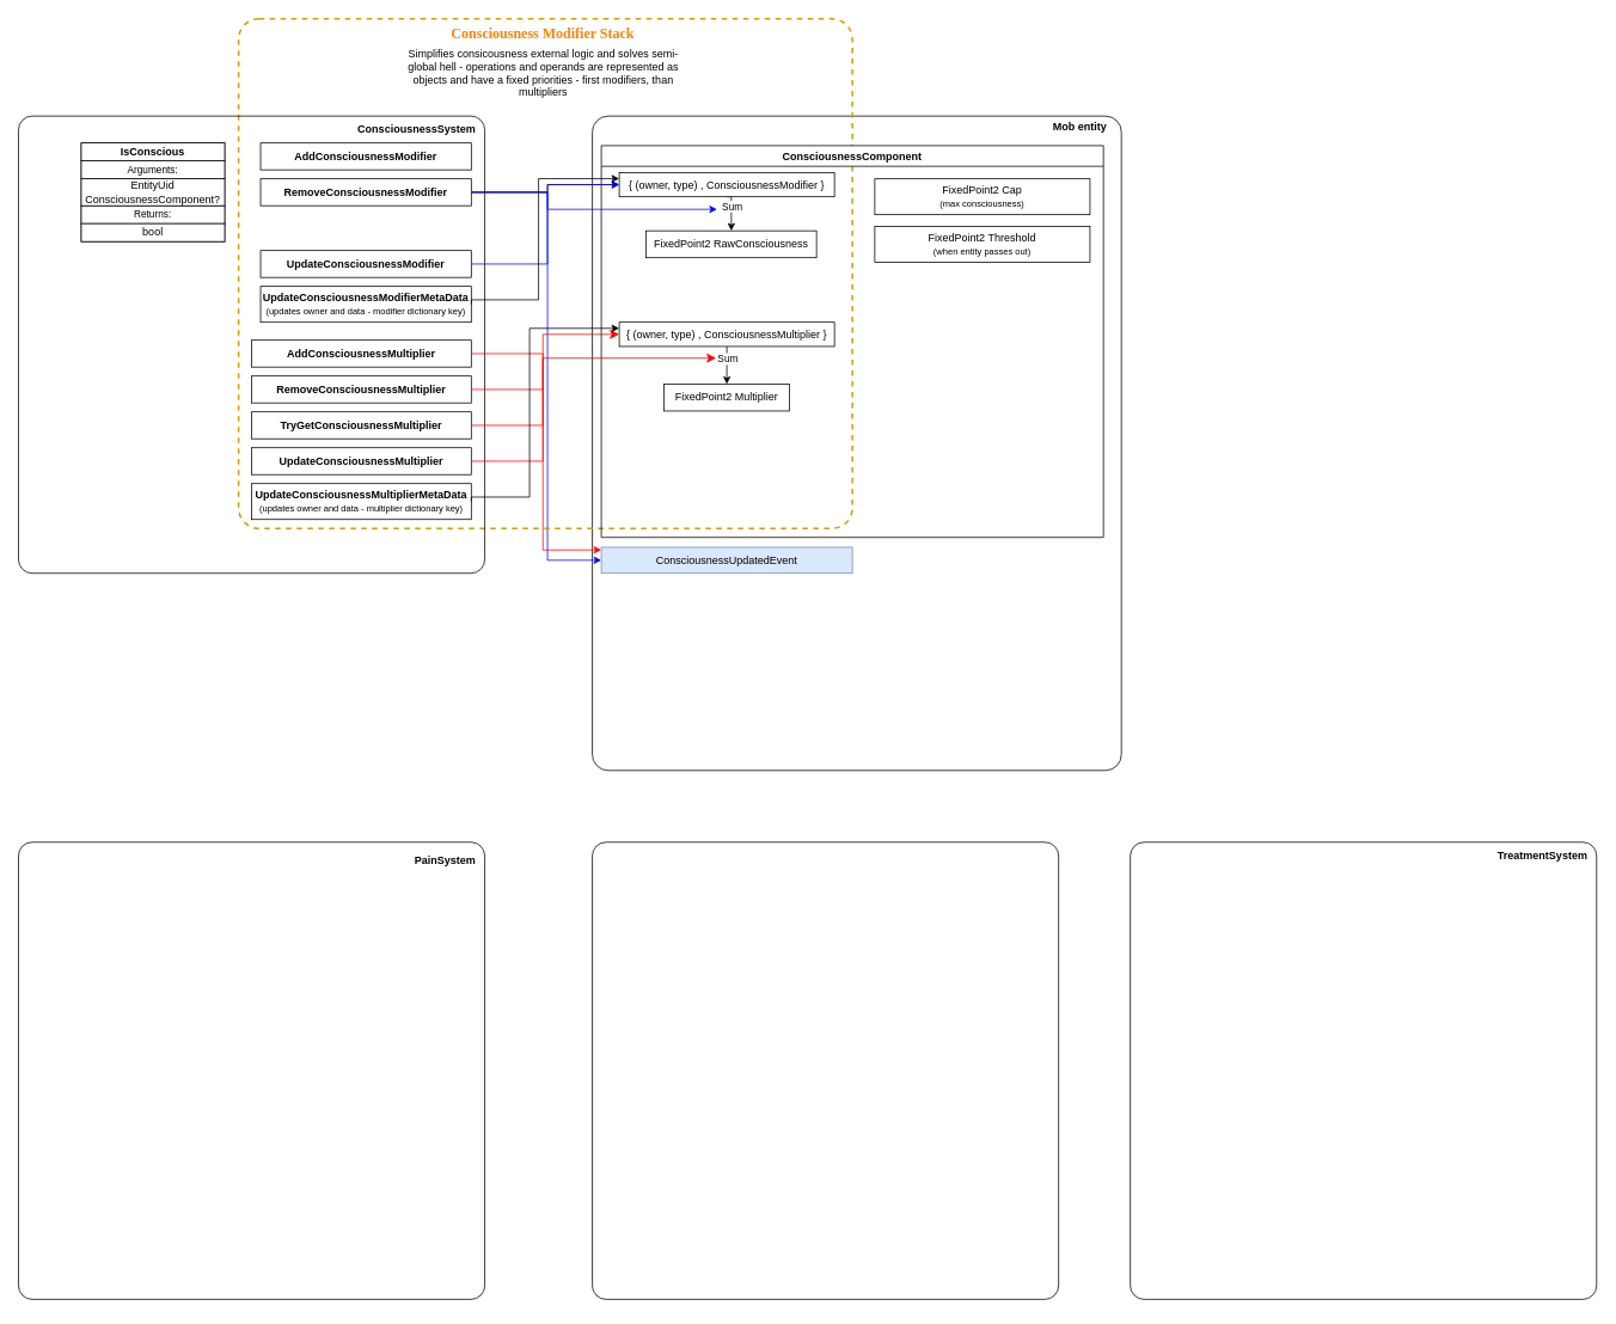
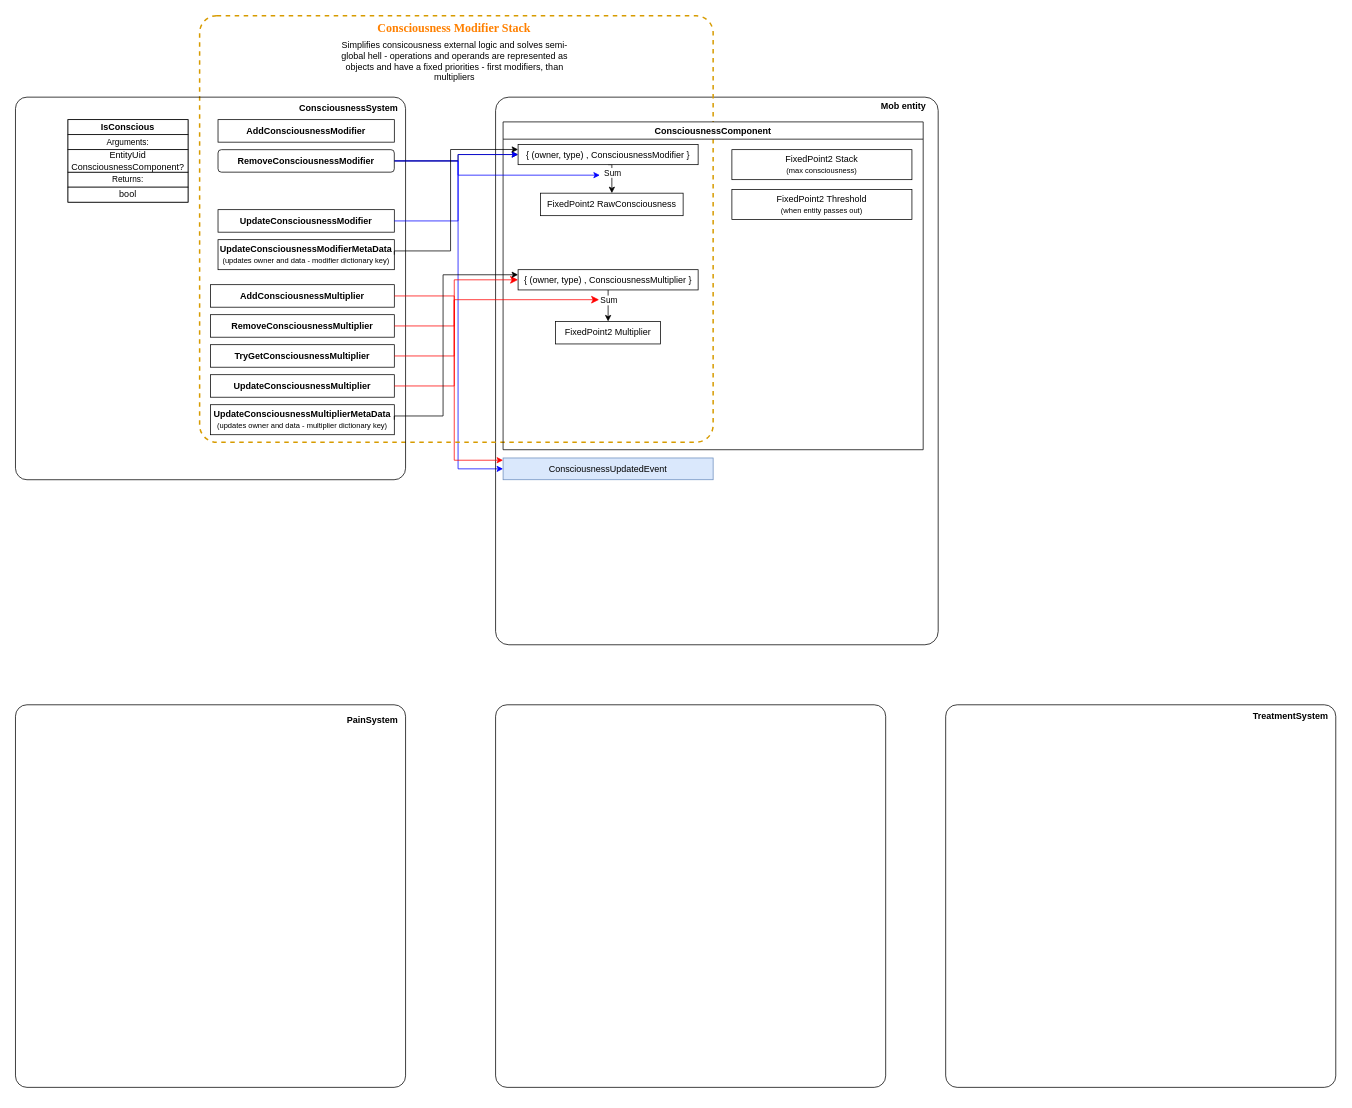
  <mxCell id="0" />
  <mxCell id="1" parent="0" />
  <mxCell id="2" style="edgeStyle=orthogonalEdgeStyle;rounded=0;orthogonalLoop=1;jettySize=auto;html=1;exitX=1;exitY=0.5;exitDx=0;exitDy=0;entryX=0;entryY=0.5;entryDx=0;entryDy=0;strokeColor=#0000FF;" parent="1" source="10" target="56" edge="1"><mxGeometry relative="1" as="geometry"><Array as="points"><mxPoint x="610" y="214" /><mxPoint x="610" y="625" /></Array></mxGeometry></mxCell>
  <mxCell id="3" value="" style="rounded=1;whiteSpace=wrap;html=1;fillColor=none;arcSize=3;" parent="1" vertex="1"><mxGeometry x="660" y="129" width="590" height="730" as="geometry" /></mxCell>
  <mxCell id="4" value="" style="rounded=1;whiteSpace=wrap;html=1;fillColor=none;arcSize=4;dashed=1;strokeWidth=2;strokeColor=#d79b00;" parent="1" vertex="1"><mxGeometry x="265.48" y="20.5" width="684.52" height="568.5" as="geometry" /></mxCell>
  <mxCell id="5" value="Consciousness Modifier Stack" style="text;html=1;strokeColor=none;fillColor=none;align=center;verticalAlign=top;whiteSpace=wrap;rounded=0;fontStyle=1;fontSize=16;fontColor=#FF8000;labelBorderColor=none;fontFamily=Tahoma;" parent="1" vertex="1"><mxGeometry x="260" y="20.5" width="689.855" height="31.965" as="geometry" /></mxCell>
  <mxCell id="6" value="" style="group;fontStyle=1" parent="1" vertex="1" connectable="0"><mxGeometry x="20" y="129" width="520" height="510" as="geometry" /></mxCell>
  <mxCell id="7" value="" style="rounded=1;whiteSpace=wrap;html=1;fillColor=none;arcSize=3;" parent="6" vertex="1"><mxGeometry width="520" height="510" as="geometry" /></mxCell>
  <mxCell id="8" value="ConsciousnessSystem" style="text;html=1;strokeColor=none;fillColor=none;align=right;verticalAlign=middle;whiteSpace=wrap;rounded=0;fontStyle=1" parent="6" vertex="1"><mxGeometry x="452" width="60" height="30" as="geometry" /></mxCell>
  <mxCell id="9" value="&lt;b&gt;AddConsciousnessModifier&lt;/b&gt;" style="rounded=0;whiteSpace=wrap;html=1;" parent="6" vertex="1"><mxGeometry x="270" y="30" width="235" height="30" as="geometry" /></mxCell>
- <mxCell id="10" value="&lt;b&gt;RemoveConsciousnessModifier&lt;/b&gt;" style="rounded=0;whiteSpace=wrap;html=1;" parent="6" vertex="1"><mxGeometry x="270" y="70" width="235" height="30" as="geometry" /></mxCell>
+ <mxCell id="10" value="&lt;b&gt;RemoveConsciousnessModifier&lt;/b&gt;" style="whiteSpace=wrap;html=1;rounded=1;" parent="6" vertex="1"><mxGeometry x="270" y="70" width="235" height="30" as="geometry" /></mxCell>
  <mxCell id="11" value="&lt;b&gt;UpdateConsciousnessModifier&lt;/b&gt;" style="rounded=0;whiteSpace=wrap;html=1;" parent="6" vertex="1"><mxGeometry x="270" y="150" width="235" height="30" as="geometry" /></mxCell>
  <mxCell id="12" value="&lt;b&gt;UpdateConsciousnessModifierMetaData&lt;/b&gt;&lt;br&gt;&lt;font style=&quot;font-size: 10px;&quot;&gt;(updates owner and data - modifier dictionary key)&lt;/font&gt;" style="rounded=0;whiteSpace=wrap;html=1;" parent="6" vertex="1"><mxGeometry x="270" y="190" width="235" height="40" as="geometry" /></mxCell>
  <mxCell id="13" value="" style="group" parent="6" vertex="1" connectable="0"><mxGeometry x="70" y="30" width="160" height="110" as="geometry" /></mxCell>
  <mxCell id="14" value="" style="rounded=0;whiteSpace=wrap;html=1;" parent="13" vertex="1"><mxGeometry width="160" height="110" as="geometry" /></mxCell>
  <mxCell id="15" value="IsConscious" style="rounded=0;whiteSpace=wrap;html=1;fontStyle=1;container=0;" parent="13" vertex="1"><mxGeometry width="160" height="20" as="geometry" /></mxCell>
  <mxCell id="16" value="Arguments:" style="rounded=0;whiteSpace=wrap;html=1;fontSize=11;" parent="13" vertex="1"><mxGeometry y="20" width="160" height="20" as="geometry" /></mxCell>
  <mxCell id="17" value="Returns:" style="rounded=0;whiteSpace=wrap;html=1;fontSize=11;" parent="13" vertex="1"><mxGeometry y="70" width="160" height="20" as="geometry" /></mxCell>
  <mxCell id="18" value="bool" style="rounded=0;whiteSpace=wrap;html=1;" parent="13" vertex="1"><mxGeometry y="90" width="160" height="20" as="geometry" /></mxCell>
  <mxCell id="19" value="EntityUid&lt;br&gt;ConsciousnessComponent?" style="rounded=0;whiteSpace=wrap;html=1;" parent="13" vertex="1"><mxGeometry y="40" width="160" height="30" as="geometry" /></mxCell>
  <mxCell id="20" value="&lt;b&gt;AddConsciousnessMultiplier&lt;/b&gt;" style="rounded=0;whiteSpace=wrap;html=1;" parent="6" vertex="1"><mxGeometry x="260" y="250" width="245" height="30" as="geometry" /></mxCell>
  <mxCell id="21" value="&lt;b&gt;TryGetConsciousnessMultiplier&lt;/b&gt;" style="rounded=0;whiteSpace=wrap;html=1;" parent="6" vertex="1"><mxGeometry x="260" y="330" width="245" height="30" as="geometry" /></mxCell>
  <mxCell id="22" value="&lt;b&gt;RemoveConsciousnessMultiplier&lt;/b&gt;" style="rounded=0;whiteSpace=wrap;html=1;" parent="6" vertex="1"><mxGeometry x="260" y="290" width="245" height="30" as="geometry" /></mxCell>
  <mxCell id="23" value="&lt;b&gt;UpdateConsciousnessMultiplier&lt;/b&gt;" style="rounded=0;whiteSpace=wrap;html=1;" parent="6" vertex="1"><mxGeometry x="260" y="370" width="245" height="30" as="geometry" /></mxCell>
  <mxCell id="24" value="&lt;b&gt;UpdateConsciousnessMultiplierMetaData&lt;br&gt;&lt;/b&gt;&lt;font style=&quot;font-size: 10px;&quot;&gt;(updates owner and data - multiplier dictionary key)&lt;/font&gt;&lt;b&gt;&lt;br&gt;&lt;/b&gt;" style="rounded=0;whiteSpace=wrap;html=1;" parent="6" vertex="1"><mxGeometry x="260" y="410" width="245" height="40" as="geometry" /></mxCell>
  <mxCell id="25" value="ConsciousnessComponent" style="swimlane;whiteSpace=wrap;html=1;" parent="1" vertex="1"><mxGeometry x="670" y="162" width="560" height="437" as="geometry"><mxRectangle x="740" y="173" width="140" height="30" as="alternateBounds" /></mxGeometry></mxCell>
  <mxCell id="26" value="" style="group" parent="1" vertex="1" connectable="0"><mxGeometry x="20" y="945" width="520" height="510" as="geometry" /></mxCell>
  <mxCell id="27" value="" style="rounded=1;whiteSpace=wrap;html=1;fillColor=none;arcSize=3;" parent="26" vertex="1"><mxGeometry y="-6" width="520" height="510" as="geometry" /></mxCell>
  <mxCell id="28" value="PainSystem" style="text;html=1;strokeColor=none;fillColor=none;align=right;verticalAlign=middle;whiteSpace=wrap;rounded=0;fontStyle=1" parent="26" vertex="1"><mxGeometry x="452" width="60" height="30" as="geometry" /></mxCell>
  <mxCell id="29" value="" style="group" parent="1" vertex="1" connectable="0"><mxGeometry x="660" y="939" width="520" height="510" as="geometry" /></mxCell>
  <mxCell id="30" value="" style="rounded=1;whiteSpace=wrap;html=1;fillColor=none;arcSize=3;" parent="29" vertex="1"><mxGeometry width="520" height="510" as="geometry" /></mxCell>
  <mxCell id="31" value="" style="group" parent="1" vertex="1" connectable="0"><mxGeometry x="1260" y="939" width="520" height="510" as="geometry" /></mxCell>
  <mxCell id="32" value="" style="rounded=1;whiteSpace=wrap;html=1;fillColor=none;arcSize=3;" parent="31" vertex="1"><mxGeometry width="520" height="510" as="geometry" /></mxCell>
  <mxCell id="33" value="TreatmentSystem" style="text;html=1;strokeColor=none;fillColor=none;align=right;verticalAlign=middle;whiteSpace=wrap;rounded=0;fontStyle=1" parent="31" vertex="1"><mxGeometry x="452" width="60" height="30" as="geometry" /></mxCell>
  <mxCell id="34" style="edgeStyle=orthogonalEdgeStyle;rounded=0;orthogonalLoop=1;jettySize=auto;html=1;exitX=0.5;exitY=1;exitDx=0;exitDy=0;entryX=0.5;entryY=0;entryDx=0;entryDy=0;" parent="1" source="36" target="40" edge="1"><mxGeometry relative="1" as="geometry" /></mxCell>
  <mxCell id="35" value="Sum" style="edgeLabel;html=1;align=center;verticalAlign=middle;resizable=0;points=[];" parent="34" vertex="1" connectable="0"><mxGeometry x="-0.289" relative="1" as="geometry"><mxPoint as="offset" /></mxGeometry></mxCell>
  <mxCell id="36" value="{ (owner, type) , ConsciousnessModifier }" style="rounded=0;whiteSpace=wrap;html=1;" parent="1" vertex="1"><mxGeometry x="690" y="192" width="240" height="27" as="geometry" /></mxCell>
  <mxCell id="37" style="edgeStyle=orthogonalEdgeStyle;rounded=0;orthogonalLoop=1;jettySize=auto;html=1;exitX=0.5;exitY=1;exitDx=0;exitDy=0;entryX=0.5;entryY=0;entryDx=0;entryDy=0;" parent="1" source="39" target="41" edge="1"><mxGeometry relative="1" as="geometry" /></mxCell>
  <mxCell id="38" value="Sum" style="edgeLabel;html=1;align=center;verticalAlign=middle;resizable=0;points=[];" parent="37" vertex="1" connectable="0"><mxGeometry x="-0.358" relative="1" as="geometry"><mxPoint as="offset" /></mxGeometry></mxCell>
  <mxCell id="39" value="{ (owner, type) , ConsciousnessMultiplier }" style="rounded=0;whiteSpace=wrap;html=1;" parent="1" vertex="1"><mxGeometry x="690" y="359" width="240" height="27" as="geometry" /></mxCell>
  <mxCell id="40" value="FixedPoint2 RawConsciousness" style="rounded=0;whiteSpace=wrap;html=1;" parent="1" vertex="1"><mxGeometry x="720" y="257" width="190" height="30" as="geometry" /></mxCell>
  <mxCell id="41" value="FixedPoint2 Multiplier" style="rounded=0;whiteSpace=wrap;html=1;" parent="1" vertex="1"><mxGeometry x="740" y="428" width="140" height="30" as="geometry" /></mxCell>
- <mxCell id="42" value="FixedPoint2 Cap&lt;br&gt;&lt;font style=&quot;font-size: 10px;&quot;&gt;(max consciousness)&lt;/font&gt;" style="rounded=0;whiteSpace=wrap;html=1;" parent="1" vertex="1"><mxGeometry x="975" y="199" width="240" height="40" as="geometry" /></mxCell>
+ <mxCell id="42" value="FixedPoint2 Stack&lt;br&gt;&lt;font style=&quot;font-size: 10px;&quot;&gt;(max consciousness)&lt;/font&gt;" style="rounded=0;whiteSpace=wrap;html=1;" parent="1" vertex="1"><mxGeometry x="975" y="199" width="240" height="40" as="geometry" /></mxCell>
  <mxCell id="43" value="FixedPoint2 Threshold&lt;br&gt;&lt;font style=&quot;font-size: 10px;&quot;&gt;(when entity passes out)&lt;/font&gt;" style="rounded=0;whiteSpace=wrap;html=1;" parent="1" vertex="1"><mxGeometry x="975" y="252" width="240" height="40" as="geometry" /></mxCell>
  <mxCell id="44" style="edgeStyle=orthogonalEdgeStyle;rounded=0;orthogonalLoop=1;jettySize=auto;html=1;exitX=1;exitY=0.5;exitDx=0;exitDy=0;entryX=0;entryY=0.5;entryDx=0;entryDy=0;" parent="1" source="10" target="36" edge="1"><mxGeometry relative="1" as="geometry"><Array as="points"><mxPoint x="610" y="214" /><mxPoint x="610" y="206" /></Array></mxGeometry></mxCell>
  <mxCell id="45" style="edgeStyle=orthogonalEdgeStyle;rounded=0;orthogonalLoop=1;jettySize=auto;html=1;exitX=1;exitY=0.5;exitDx=0;exitDy=0;entryX=0;entryY=0.5;entryDx=0;entryDy=0;strokeColor=#0000FF;" parent="1" source="11" target="36" edge="1"><mxGeometry relative="1" as="geometry"><Array as="points"><mxPoint x="610" y="294" /><mxPoint x="610" y="206" /></Array></mxGeometry></mxCell>
  <mxCell id="46" style="edgeStyle=orthogonalEdgeStyle;rounded=0;orthogonalLoop=1;jettySize=auto;html=1;exitX=1;exitY=0.5;exitDx=0;exitDy=0;strokeColor=#0000FF;" parent="1" source="10" edge="1"><mxGeometry relative="1" as="geometry"><mxPoint x="799" y="233" as="targetPoint" /><Array as="points"><mxPoint x="610" y="214" /><mxPoint x="610" y="233" /></Array></mxGeometry></mxCell>
  <mxCell id="47" style="edgeStyle=orthogonalEdgeStyle;rounded=0;orthogonalLoop=1;jettySize=auto;html=1;exitX=1;exitY=0.5;exitDx=0;exitDy=0;endArrow=none;endFill=0;strokeColor=#FF0000;" parent="1" source="20" target="54" edge="1"><mxGeometry relative="1" as="geometry"><Array as="points"><mxPoint x="605" y="394" /></Array></mxGeometry></mxCell>
  <mxCell id="48" style="edgeStyle=orthogonalEdgeStyle;rounded=0;orthogonalLoop=1;jettySize=auto;html=1;exitX=1;exitY=0.5;exitDx=0;exitDy=0;endArrow=none;endFill=0;strokeColor=#FF0000;" parent="1" source="22" target="54" edge="1"><mxGeometry relative="1" as="geometry" /></mxCell>
  <mxCell id="49" style="edgeStyle=orthogonalEdgeStyle;rounded=0;orthogonalLoop=1;jettySize=auto;html=1;exitX=1;exitY=0.5;exitDx=0;exitDy=0;endArrow=none;endFill=0;strokeColor=#FF0000;" parent="1" source="21" target="54" edge="1"><mxGeometry relative="1" as="geometry" /></mxCell>
  <mxCell id="50" style="edgeStyle=orthogonalEdgeStyle;rounded=0;orthogonalLoop=1;jettySize=auto;html=1;exitX=1;exitY=0.5;exitDx=0;exitDy=0;endArrow=none;endFill=0;strokeColor=#FF0000;" parent="1" source="23" target="54" edge="1"><mxGeometry relative="1" as="geometry" /></mxCell>
  <mxCell id="51" value="" style="edgeStyle=segmentEdgeStyle;endArrow=classic;html=1;curved=0;rounded=0;endSize=8;startSize=8;entryX=0;entryY=0.5;entryDx=0;entryDy=0;strokeColor=#FF0000;" parent="1" source="54" target="39" edge="1"><mxGeometry width="50" height="50" relative="1" as="geometry"><mxPoint x="600" y="399" as="sourcePoint" /><mxPoint x="710" y="379" as="targetPoint" /><Array as="points"><mxPoint x="605" y="373" /></Array></mxGeometry></mxCell>
  <mxCell id="52" value="Simplifies consicousness external logic and solves semi-global hell - operations and operands are represented as objects and have a fixed priorities - first modifiers, than multipliers" style="text;strokeColor=none;align=center;fillColor=none;html=1;verticalAlign=middle;whiteSpace=wrap;rounded=0;" parent="1" vertex="1"><mxGeometry x="440.676" y="61.974" width="328.502" height="37.552" as="geometry" /></mxCell>
  <mxCell id="53" value="" style="edgeStyle=segmentEdgeStyle;endArrow=classic;html=1;curved=0;rounded=0;endSize=8;startSize=8;exitX=0.395;exitY=0.403;exitDx=0;exitDy=0;exitPerimeter=0;strokeColor=#FF0000;" parent="1" source="54" edge="1"><mxGeometry width="50" height="50" relative="1" as="geometry"><mxPoint x="640" y="439" as="sourcePoint" /><mxPoint x="798" y="399" as="targetPoint" /><Array as="points" /></mxGeometry></mxCell>
  <mxCell id="54" value="" style="shape=waypoint;sketch=0;fillStyle=solid;size=6;pointerEvents=1;points=[];fillColor=none;resizable=0;rotatable=0;perimeter=centerPerimeter;snapToPoint=1;opacity=0;" parent="1" vertex="1"><mxGeometry x="594.93" y="389" width="20" height="20" as="geometry" /></mxCell>
  <mxCell id="55" value="Mob entity" style="text;html=1;strokeColor=none;fillColor=none;align=right;verticalAlign=top;whiteSpace=wrap;rounded=0;fontStyle=1" parent="1" vertex="1"><mxGeometry x="1154" y="127" width="82" height="30" as="geometry" /></mxCell>
  <mxCell id="56" value="ConsciousnessUpdatedEvent" style="rounded=0;whiteSpace=wrap;html=1;fillColor=#dae8fc;strokeColor=#6c8ebf;" parent="1" vertex="1"><mxGeometry x="670" y="610" width="280" height="29" as="geometry" /></mxCell>
  <mxCell id="57" value="" style="endArrow=classic;html=1;rounded=0;edgeStyle=orthogonalEdgeStyle;strokeColor=#FF0000;" parent="1" source="54" edge="1"><mxGeometry width="50" height="50" relative="1" as="geometry"><mxPoint x="580" y="629" as="sourcePoint" /><mxPoint x="670" y="613" as="targetPoint" /><Array as="points"><mxPoint x="605" y="613" /><mxPoint x="670" y="613" /></Array></mxGeometry></mxCell>
  <mxCell id="58" value="" style="endArrow=classic;html=1;rounded=0;exitX=1;exitY=0.5;exitDx=0;exitDy=0;entryX=0;entryY=0.25;entryDx=0;entryDy=0;edgeStyle=orthogonalEdgeStyle;" parent="1" source="12" target="36" edge="1"><mxGeometry width="50" height="50" relative="1" as="geometry"><mxPoint x="560" y="369" as="sourcePoint" /><mxPoint x="610" y="319" as="targetPoint" /><Array as="points"><mxPoint x="600" y="334" /><mxPoint x="600" y="199" /></Array></mxGeometry></mxCell>
  <mxCell id="59" value="" style="endArrow=classic;html=1;rounded=0;exitX=1;exitY=0.5;exitDx=0;exitDy=0;entryX=0;entryY=0.25;entryDx=0;entryDy=0;edgeStyle=orthogonalEdgeStyle;endFill=1;strokeWidth=1;" parent="1" source="24" target="39" edge="1"><mxGeometry width="50" height="50" relative="1" as="geometry"><mxPoint x="570" y="599" as="sourcePoint" /><mxPoint x="620" y="549" as="targetPoint" /><Array as="points"><mxPoint x="590" y="554" /><mxPoint x="590" y="366" /></Array></mxGeometry></mxCell>
